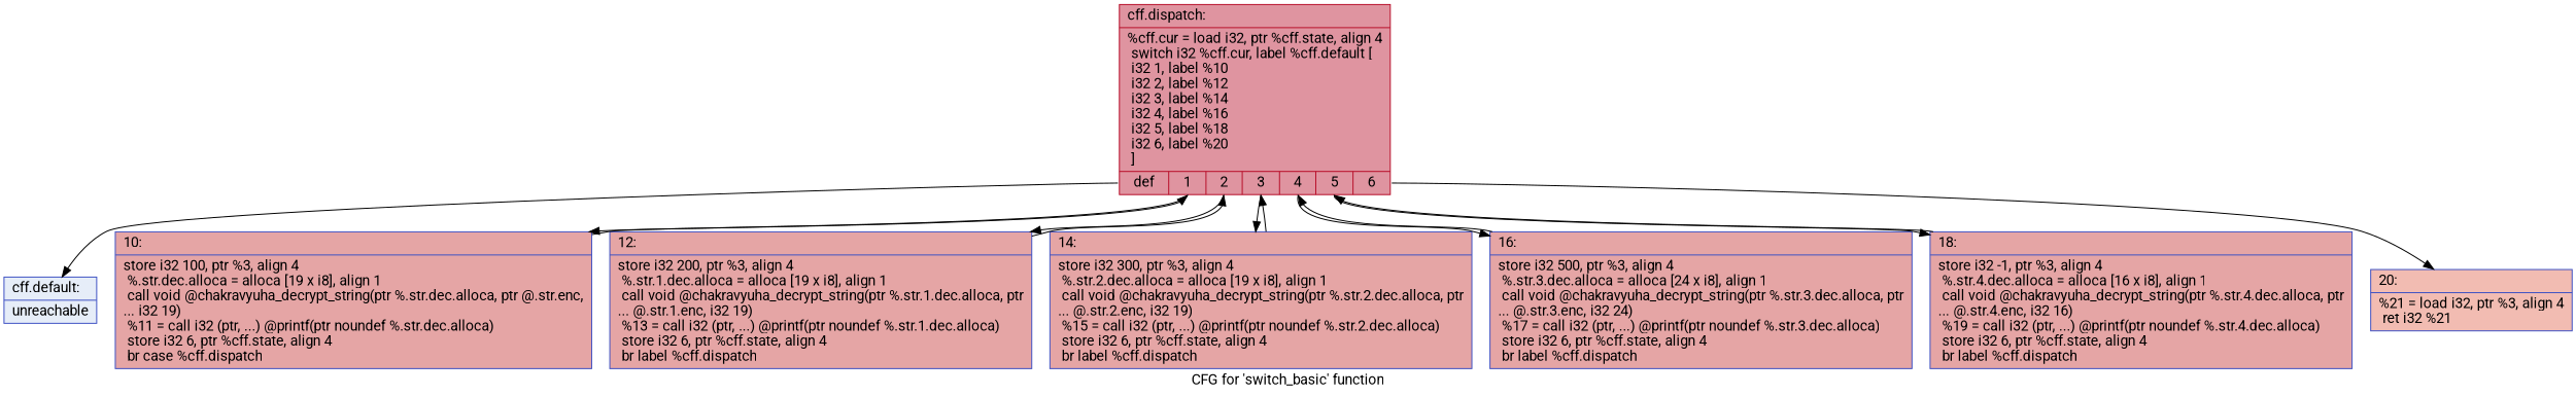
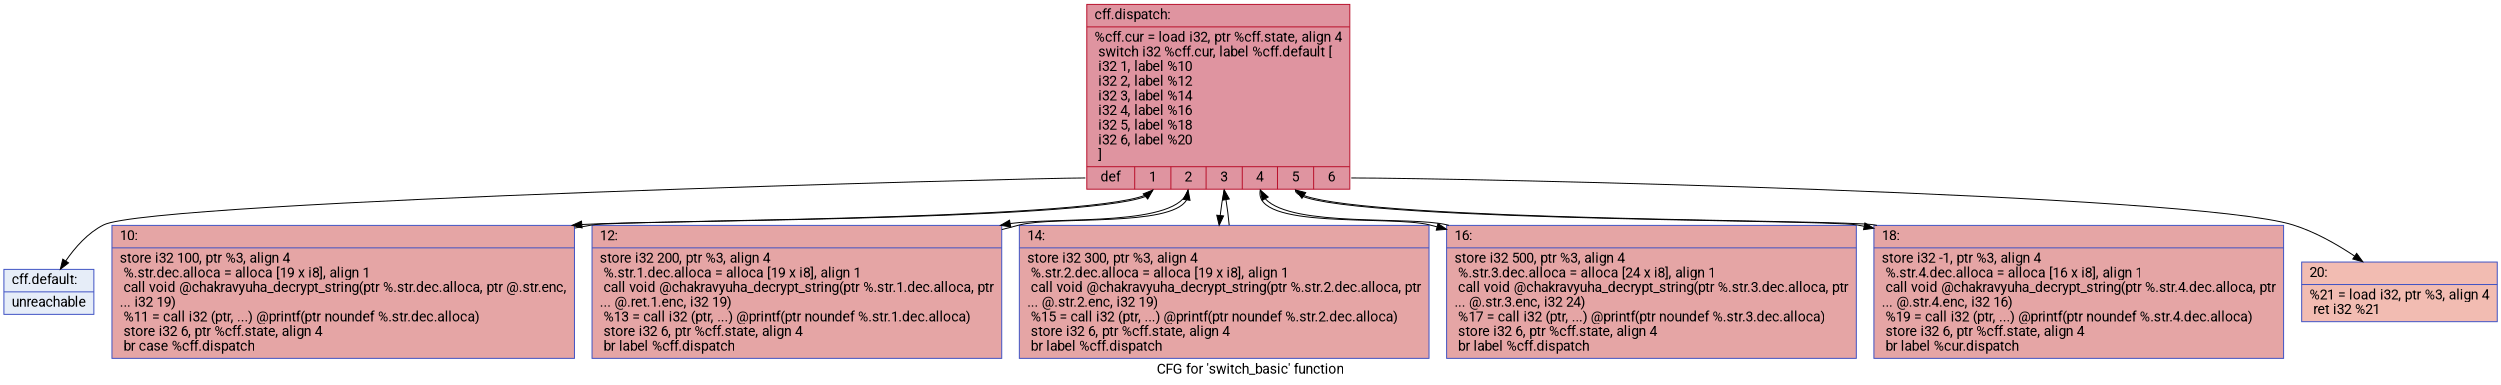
  digraph {
    fontname=Roboto
    label="CFG for 'switch_basic' function"
    node [color="#3d50c3ff" fillcolor="#c5333470" fontname=Roboto shape=record style=filled]
    edge [fontname=Roboto]
    n1 [color="#b70d28ff" fillcolor="#b70d2870" label="{cff.dispatch:\l|  %cff.cur = load i32, ptr %cff.state, align 4\l  switch i32 %cff.cur, label %cff.default [\l    i32 1, label %10\l    i32 2, label %12\l    i32 3, label %14\l    i32 4, label %16\l    i32 5, label %18\l    i32 6, label %20\l  ]\l|{<s0>def|<s1>1|<s2>2|<s3>3|<s4>4|<s5>5|<s6>6}}"]
    n2 [label="{10:\l|  store i32 100, ptr %3, align 4\l  %.str.dec.alloca = alloca [19 x i8], align 1\l  call void @chakravyuha_decrypt_string(ptr %.str.dec.alloca, ptr @.str.enc,\l... i32 19)\l  %11 = call i32 (ptr, ...) @printf(ptr noundef %.str.dec.alloca)\l  store i32 6, ptr %cff.state, align 4\l  br case %cff.dispatch\l}"]
-   n3 [label="{12:\l|  store i32 200, ptr %3, align 4\l  %.str.1.dec.alloca = alloca [19 x i8], align 1\l  call void @chakravyuha_decrypt_string(ptr %.str.1.dec.alloca, ptr\l... @.str.1.enc, i32 19)\l  %13 = call i32 (ptr, ...) @printf(ptr noundef %.str.1.dec.alloca)\l  store i32 6, ptr %cff.state, align 4\l  br label %cff.dispatch\l}"]
+   n3 [label="{12:\l|  store i32 200, ptr %3, align 4\l  %.str.1.dec.alloca = alloca [19 x i8], align 1\l  call void @chakravyuha_decrypt_string(ptr %.str.1.dec.alloca, ptr\l... @.ret.1.enc, i32 19)\l  %13 = call i32 (ptr, ...) @printf(ptr noundef %.str.1.dec.alloca)\l  store i32 6, ptr %cff.state, align 4\l  br label %cff.dispatch\l}"]
    n4 [label="{14:\l|  store i32 300, ptr %3, align 4\l  %.str.2.dec.alloca = alloca [19 x i8], align 1\l  call void @chakravyuha_decrypt_string(ptr %.str.2.dec.alloca, ptr\l... @.str.2.enc, i32 19)\l  %15 = call i32 (ptr, ...) @printf(ptr noundef %.str.2.dec.alloca)\l  store i32 6, ptr %cff.state, align 4\l  br label %cff.dispatch\l}"]
    n5 [label="{16:\l|  store i32 500, ptr %3, align 4\l  %.str.3.dec.alloca = alloca [24 x i8], align 1\l  call void @chakravyuha_decrypt_string(ptr %.str.3.dec.alloca, ptr\l... @.str.3.enc, i32 24)\l  %17 = call i32 (ptr, ...) @printf(ptr noundef %.str.3.dec.alloca)\l  store i32 6, ptr %cff.state, align 4\l  br label %cff.dispatch\l}"]
-   n6 [label="{18:\l|  store i32 -1, ptr %3, align 4\l  %.str.4.dec.alloca = alloca [16 x i8], align 1\l  call void @chakravyuha_decrypt_string(ptr %.str.4.dec.alloca, ptr\l... @.str.4.enc, i32 16)\l  %19 = call i32 (ptr, ...) @printf(ptr noundef %.str.4.dec.alloca)\l  store i32 6, ptr %cff.state, align 4\l  br label %cff.dispatch\l}"]
+   n6 [label="{18:\l|  store i32 -1, ptr %3, align 4\l  %.str.4.dec.alloca = alloca [16 x i8], align 1\l  call void @chakravyuha_decrypt_string(ptr %.str.4.dec.alloca, ptr\l... @.str.4.enc, i32 16)\l  %19 = call i32 (ptr, ...) @printf(ptr noundef %.str.4.dec.alloca)\l  store i32 6, ptr %cff.state, align 4\l  br label %cur.dispatch\l}"]
    n7 [fillcolor="#e1675170" label="{20:\l|  %21 = load i32, ptr %3, align 4\l  ret i32 %21\l}"]
    n8 [fillcolor="#c7d7f070" label="{cff.default:\l|  unreachable\l}"]
    n1 -> n2 [tailport=s1]
    n1 -> n3 [tailport=s2]
    n1 -> n4 [tailport=s3]
    n1 -> n5 [tailport=s4]
    n1 -> n6 [tailport=s5]
    n1 -> n7 [tailport=s6]
    n1 -> n8 [tailport=s0]
    n2 -> n1
    n3 -> n1
    n4 -> n1
    n5 -> n1
    n6 -> n1
  }
